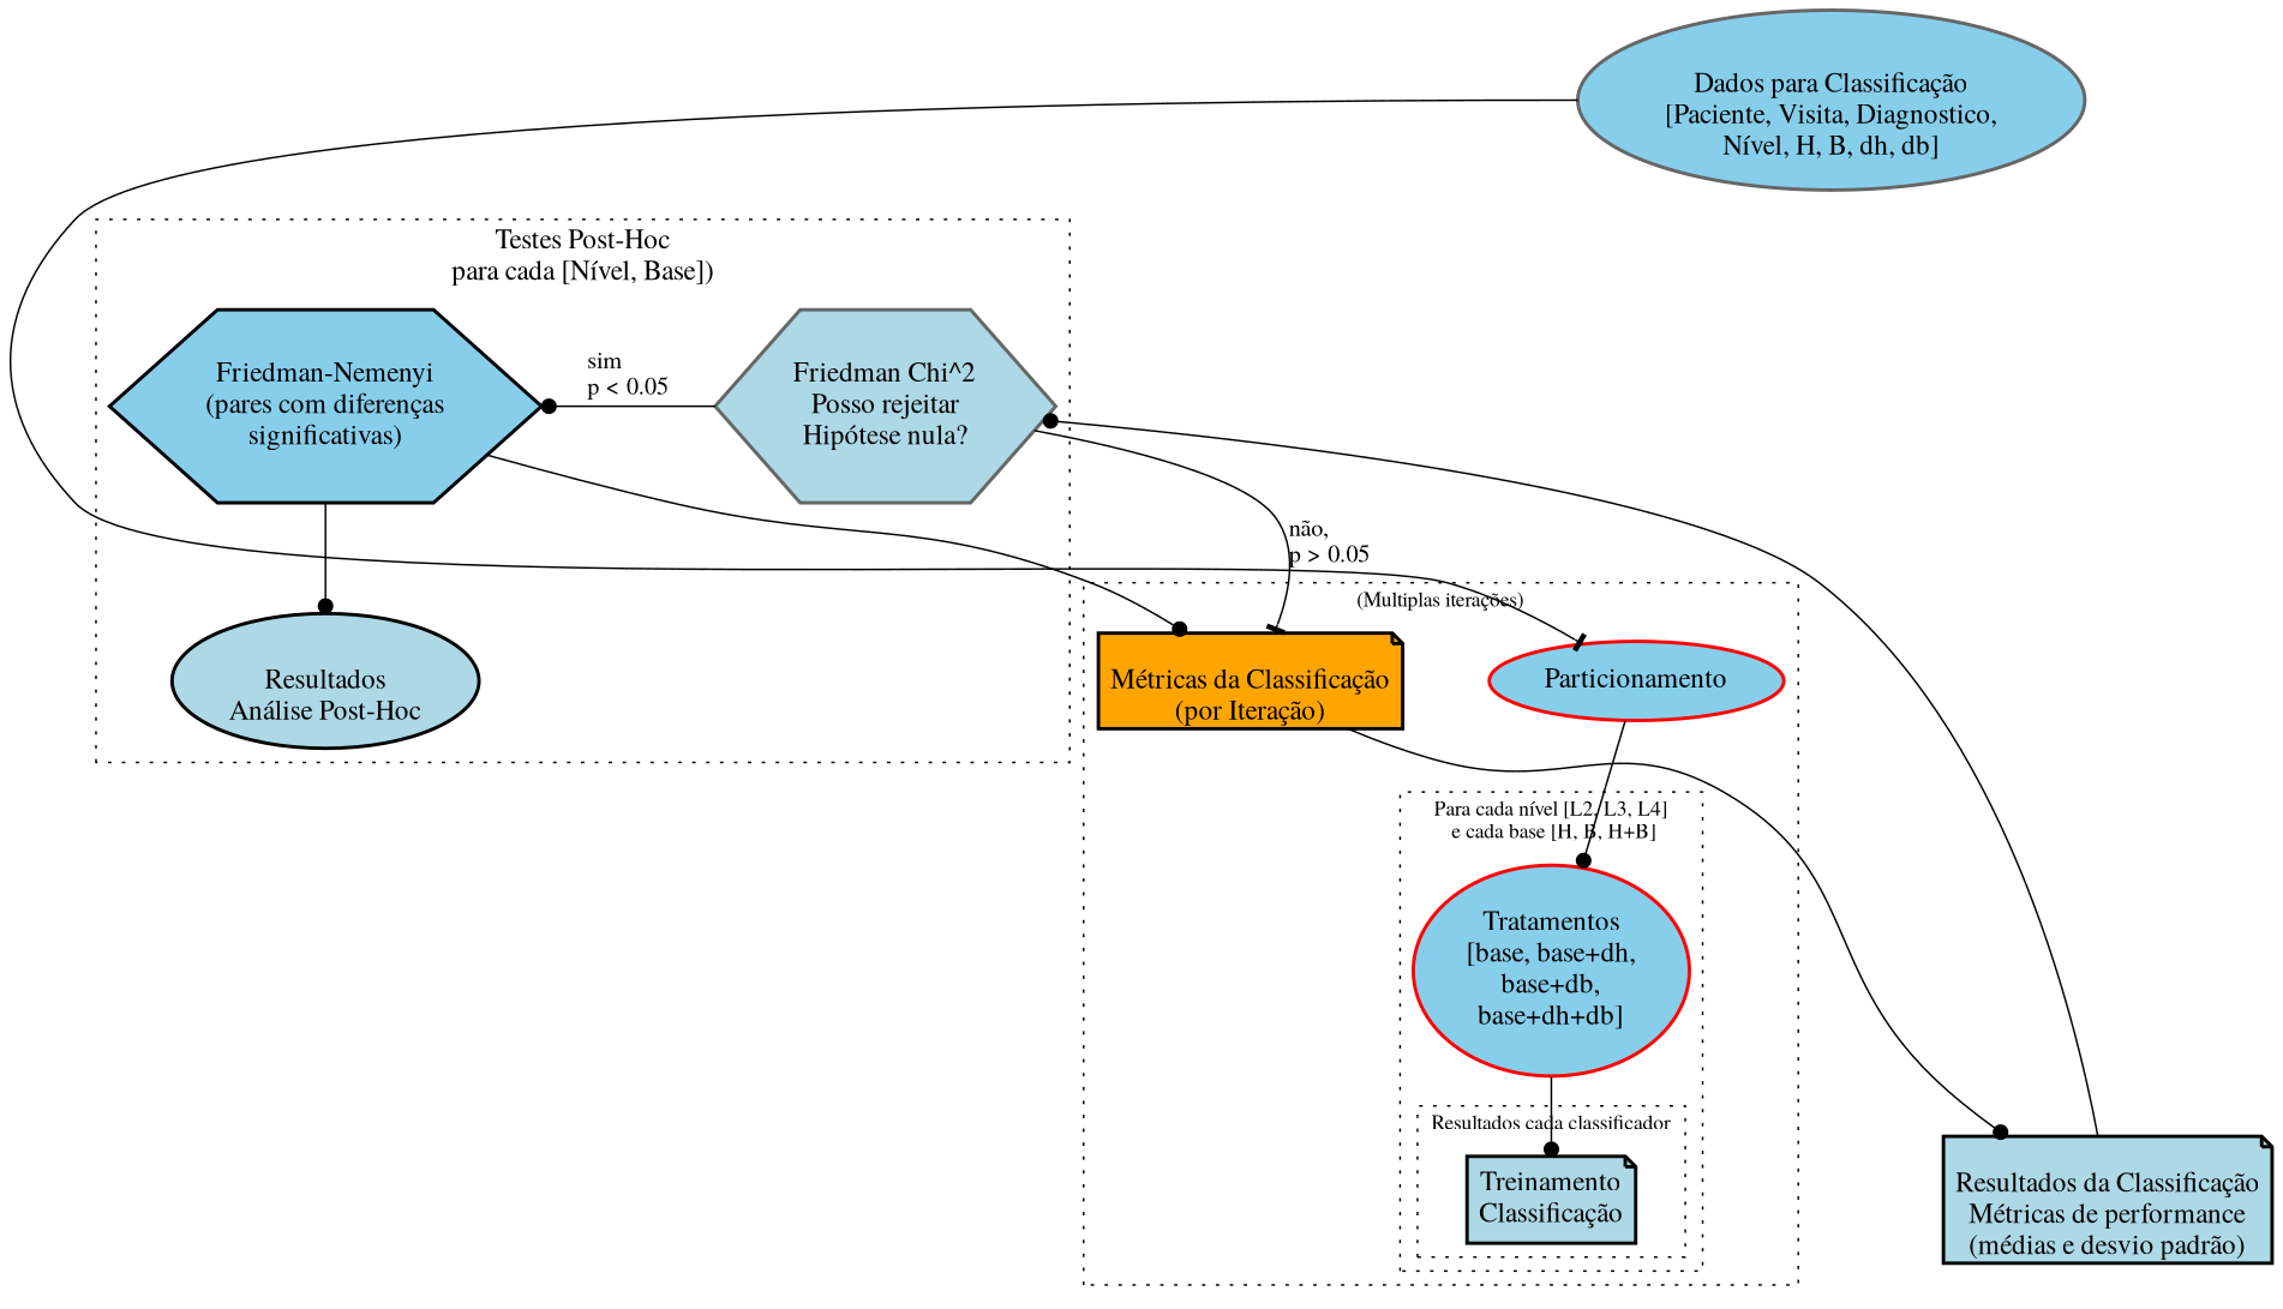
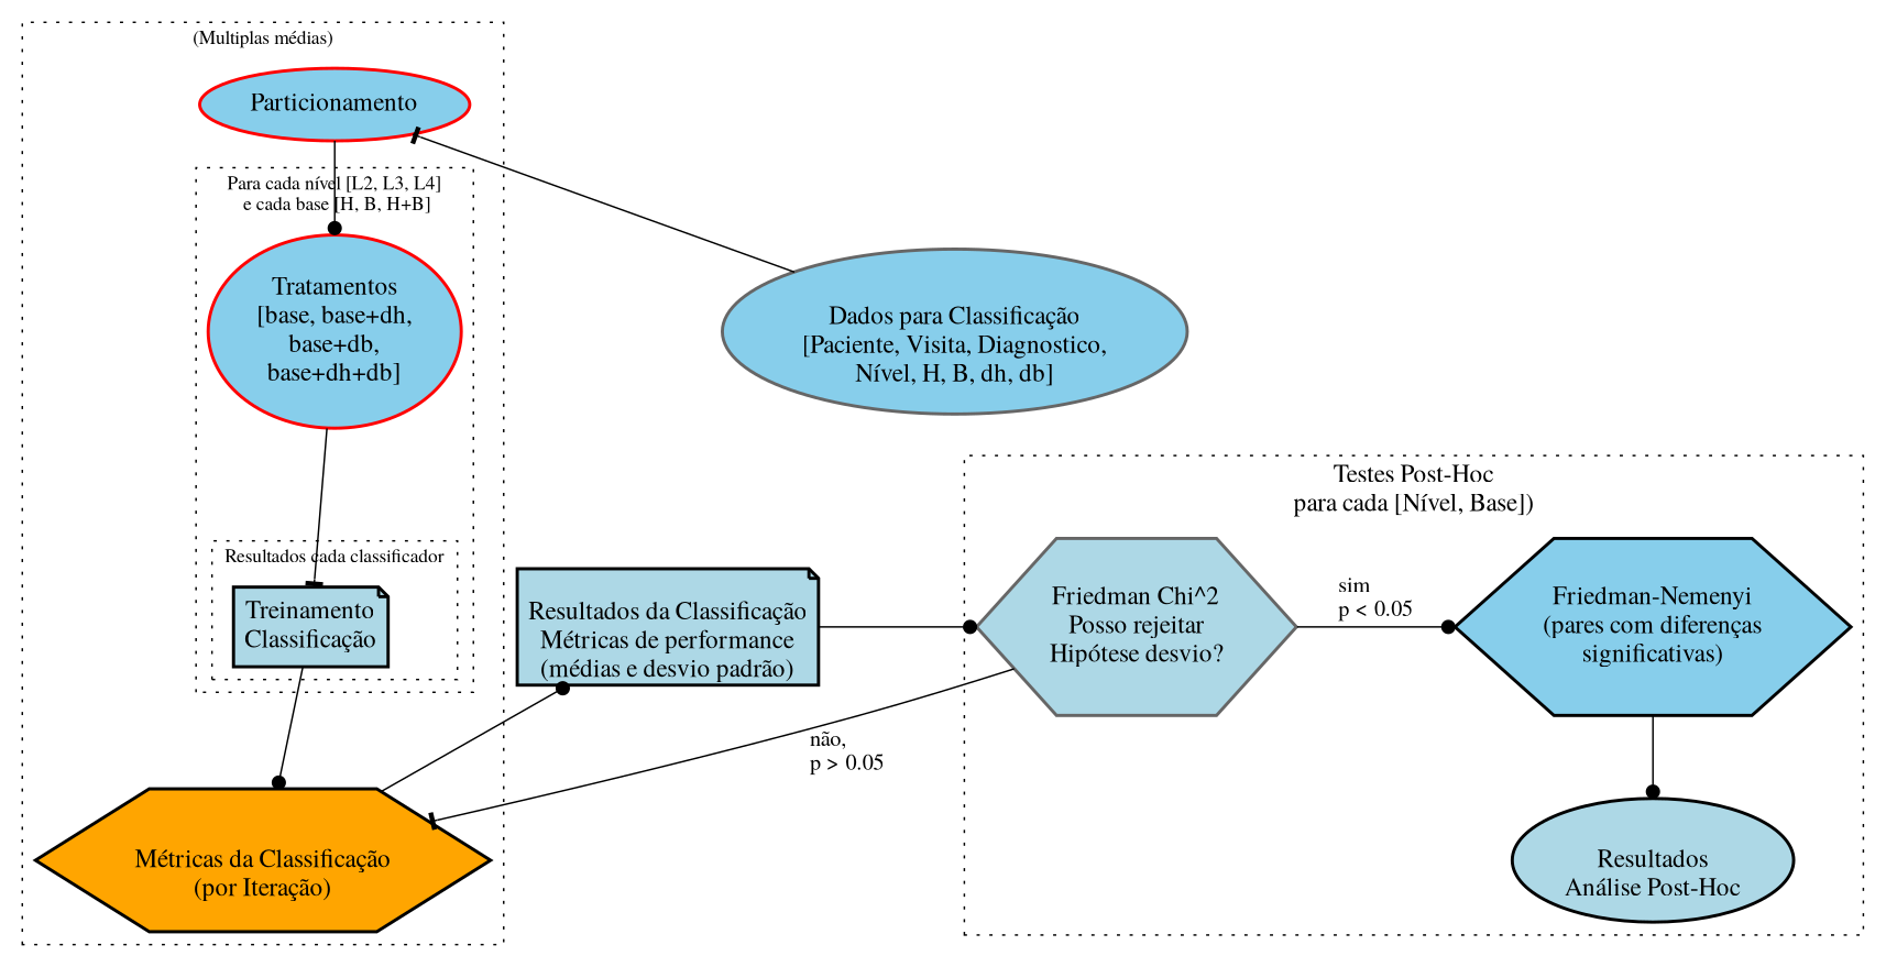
  digraph {
    nodesep=0.7
    ranksep=0.05
    node [color=black fillcolor=lightblue fontname=Times fontsize=16 margin="0.1,0.1" shape=ellipse style="filled,bold"]
    edge [arrowhead=dot fontname=Times fontsize=14]
    n1 [label="Treinamento\nClassificação" shape=note]
    n2 [color=red fillcolor=skyblue label="Tratamentos\n[base, base+dh,\nbase+db,\nbase+dh+db]"]
    n3 [color=red fillcolor=skyblue label=Particionamento]
-   n4 [fillcolor=orange label="\nMétricas da Classificação\n(por Iteração)" margin="0.1,0" shape=note]
-   n5 [color=gray40 label="Friedman Chi^2\nPosso rejeitar\nHipótese nula?" shape=hexagon]
+   n4 [fillcolor=orange label="\nMétricas da Classificação\n(por Iteração)" margin="0.1,0" shape=hexagon]
+   n5 [color=gray40 label="Friedman Chi^2\nPosso rejeitar\nHipótese desvio?" shape=hexagon]
    n6 [fillcolor=skyblue label="Friedman-Nemenyi\n(pares com diferenças\nsignificativas)" shape=hexagon]
    n7 [label="\nResultados\nAnálise Post-Hoc" margin="0.1,0"]
    n8 [label="\nResultados da Classificação\nMétricas de performance\n(médias e desvio padrão)" margin="0.1,0" shape=note]
    n9 [color=gray40 fillcolor=skyblue label="\nDados para Classificação\n[Paciente, Visita, Diagnostico,\nNível, H, B, dh, db]" margin="0.1,0"]
    subgraph cluster_1 {
      fontname=Times
      fontsize=12
-     label="(Multiplas iterações)"
+     label="(Multiplas médias)"
      style=dotted
      n3
      n4
      subgraph cluster_2 {
        fontname=Times
        fontsize=12
        label="Para cada nível [L2, L3, L4]\n e cada base [H, B, H+B]"
        style=dotted
        n2
        subgraph cluster_3 {
          fontname=Times
          fontsize=12
          label="Resultados cada classificador"
          style=dotted
          n1
        }
      }
    }
    subgraph cluster_4 {
      fontname=Times
      fontsize=16
      label="Testes Post-Hoc\npara cada [Nível, Base])"
      style=dotted
      n7
      subgraph sub_5 {
        fontname=Times
        fontsize=16
        label="Testes Post-Hoc\npara cada [Nível, Base])"
        rank=same
        style=dotted
        n5
        n6
      }
    }
-   n6 -> n4
-   n2 -> n1
+   n1 -> n4
+   n2 -> n1 [arrowhead=tee]
    n2 -> n8 [color=red style=invis arrowhead=""]
    n3 -> n2
    n4 -> n8 [constraint=false]
    n5 -> n4 [arrowhead=tee label="não,\lp > 0.05\l"]
    n5 -> n6 [label="sim\lp < 0.05\l"]
    n6 -> n7
    n8 -> n5 [constraint=false]
    n9 -> n3 [arrowhead=tee constraint=false]
    n9 -> n5 [color=red style=invis arrowhead=""]
    n9 -> n8 [color=red style=invis arrowhead=""]
  }
